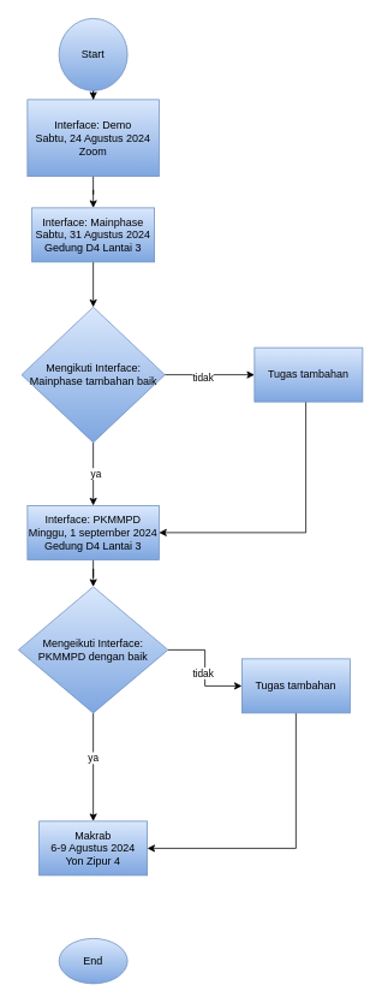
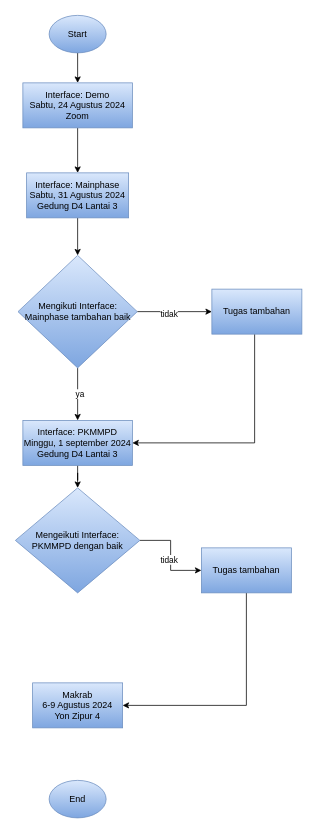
  <mxCell id="0" />
  <mxCell id="1" parent="0" />
  <mxCell id="2" style="edgeStyle=orthogonalEdgeStyle;rounded=0;orthogonalLoop=1;jettySize=auto;html=1;entryX=0.5;entryY=0;entryDx=0;entryDy=0;" edge="1" parent="1" source="3" target="5"><mxGeometry relative="1" as="geometry" /></mxCell>
- <mxCell id="3" value="Start" style="ellipse;whiteSpace=wrap;html=1;fillColor=#dae8fc;strokeColor=#6c8ebf;gradientColor=#7ea6e0;" vertex="1" parent="1"><mxGeometry x="65" y="20" width="76" height="80" as="geometry" /></mxCell>
+ <mxCell id="3" value="Start" style="ellipse;whiteSpace=wrap;html=1;fillColor=#dae8fc;strokeColor=#6c8ebf;gradientColor=#7ea6e0;" vertex="1" parent="1"><mxGeometry x="65" y="20" width="76" height="50" as="geometry" /></mxCell>
  <mxCell id="4" value="" style="edgeStyle=orthogonalEdgeStyle;rounded=0;orthogonalLoop=1;jettySize=auto;html=1;" edge="1" parent="1" source="5" target="7"><mxGeometry relative="1" as="geometry" /></mxCell>
- <mxCell id="5" value="Interface: Demo&lt;div&gt;Sabtu, 24 Agustus 2024&lt;/div&gt;&lt;div&gt;Zoom&lt;/div&gt;" style="rounded=0;whiteSpace=wrap;html=1;fillColor=#dae8fc;strokeColor=#6c8ebf;gradientColor=#7ea6e0;" vertex="1" parent="1"><mxGeometry x="30" y="110" width="146" height="85" as="geometry" /></mxCell>
+ <mxCell id="5" value="Interface: Demo&lt;div&gt;Sabtu, 24 Agustus 2024&lt;/div&gt;&lt;div&gt;Zoom&lt;/div&gt;" style="rounded=0;whiteSpace=wrap;html=1;fillColor=#dae8fc;strokeColor=#6c8ebf;gradientColor=#7ea6e0;" vertex="1" parent="1"><mxGeometry x="30" y="110" width="146" height="60" as="geometry" /></mxCell>
  <mxCell id="6" value="" style="edgeStyle=orthogonalEdgeStyle;rounded=0;orthogonalLoop=1;jettySize=auto;html=1;" edge="1" parent="1" source="7" target="12"><mxGeometry relative="1" as="geometry" /></mxCell>
  <mxCell id="7" value="Interface: Mainphase&lt;div&gt;Sabtu, 31 Agustus 2024&lt;/div&gt;&lt;div&gt;Gedung D4 Lantai 3&lt;/div&gt;" style="whiteSpace=wrap;html=1;fillColor=#dae8fc;strokeColor=#6c8ebf;rounded=0;gradientColor=#7ea6e0;" vertex="1" parent="1"><mxGeometry x="35" y="230" width="136" height="60" as="geometry" /></mxCell>
  <mxCell id="8" value="" style="edgeStyle=orthogonalEdgeStyle;rounded=0;orthogonalLoop=1;jettySize=auto;html=1;" edge="1" parent="1" source="12" target="14"><mxGeometry relative="1" as="geometry" /></mxCell>
  <mxCell id="9" value="tidak" style="edgeLabel;html=1;align=center;verticalAlign=middle;resizable=0;points=[];" vertex="1" connectable="0" parent="8"><mxGeometry x="-0.154" y="-2" relative="1" as="geometry"><mxPoint as="offset" /></mxGeometry></mxCell>
  <mxCell id="10" value="" style="edgeStyle=orthogonalEdgeStyle;rounded=0;orthogonalLoop=1;jettySize=auto;html=1;" edge="1" parent="1" source="12" target="16"><mxGeometry relative="1" as="geometry" /></mxCell>
  <mxCell id="11" value="ya" style="edgeLabel;html=1;align=center;verticalAlign=middle;resizable=0;points=[];" vertex="1" connectable="0" parent="10"><mxGeometry x="-0.028" y="2" relative="1" as="geometry"><mxPoint as="offset" /></mxGeometry></mxCell>
  <mxCell id="12" value="Mengikuti Interface: Mainphase tambahan baik" style="rhombus;whiteSpace=wrap;html=1;fillColor=#dae8fc;strokeColor=#6c8ebf;rounded=0;gradientColor=#7ea6e0;" vertex="1" parent="1"><mxGeometry x="23.5" y="340" width="159" height="150" as="geometry" /></mxCell>
  <mxCell id="13" style="edgeStyle=orthogonalEdgeStyle;rounded=0;orthogonalLoop=1;jettySize=auto;html=1;entryX=1;entryY=0.5;entryDx=0;entryDy=0;" edge="1" parent="1" source="14" target="16"><mxGeometry relative="1" as="geometry"><Array as="points"><mxPoint x="339" y="590" /></Array></mxGeometry></mxCell>
  <mxCell id="14" value="Tugas tambahan" style="whiteSpace=wrap;html=1;fillColor=#dae8fc;strokeColor=#6c8ebf;rounded=0;gradientColor=#7ea6e0;" vertex="1" parent="1"><mxGeometry x="282" y="385" width="120" height="60" as="geometry" /></mxCell>
  <mxCell id="15" value="" style="edgeStyle=orthogonalEdgeStyle;rounded=0;orthogonalLoop=1;jettySize=auto;html=1;" edge="1" parent="1" source="16" target="21"><mxGeometry relative="1" as="geometry" /></mxCell>
  <mxCell id="16" value="Interface: PKMMPD&lt;div&gt;Minggu, 1 september 2024&lt;/div&gt;&lt;div&gt;Gedung D4 Lantai 3&lt;/div&gt;" style="whiteSpace=wrap;html=1;fillColor=#dae8fc;strokeColor=#6c8ebf;rounded=0;gradientColor=#7ea6e0;" vertex="1" parent="1"><mxGeometry x="30" y="560" width="146" height="60" as="geometry" /></mxCell>
  <mxCell id="17" value="" style="edgeStyle=orthogonalEdgeStyle;rounded=0;orthogonalLoop=1;jettySize=auto;html=1;" edge="1" parent="1" source="21" target="23"><mxGeometry relative="1" as="geometry" /></mxCell>
  <mxCell id="18" value="tidak" style="edgeLabel;html=1;align=center;verticalAlign=middle;resizable=0;points=[];" vertex="1" connectable="0" parent="17"><mxGeometry x="0.08" y="-3" relative="1" as="geometry"><mxPoint as="offset" /></mxGeometry></mxCell>
- <mxCell id="19" value="" style="edgeStyle=orthogonalEdgeStyle;rounded=0;orthogonalLoop=1;jettySize=auto;html=1;" edge="1" parent="1" source="21" target="24"><mxGeometry relative="1" as="geometry" /></mxCell>
- <mxCell id="20" value="ya" style="edgeLabel;html=1;align=center;verticalAlign=middle;resizable=0;points=[];" vertex="1" connectable="0" parent="19"><mxGeometry x="-0.183" y="-1" relative="1" as="geometry"><mxPoint as="offset" /></mxGeometry></mxCell>
  <mxCell id="21" value="Mengeikuti Interface: PKMMPD dengan baik" style="rhombus;whiteSpace=wrap;html=1;fillColor=#dae8fc;strokeColor=#6c8ebf;rounded=0;gradientColor=#7ea6e0;" vertex="1" parent="1"><mxGeometry x="20" y="650" width="166" height="140" as="geometry" /></mxCell>
  <mxCell id="22" style="edgeStyle=orthogonalEdgeStyle;rounded=0;orthogonalLoop=1;jettySize=auto;html=1;entryX=1;entryY=0.5;entryDx=0;entryDy=0;" edge="1" parent="1" source="23" target="24"><mxGeometry relative="1" as="geometry"><Array as="points"><mxPoint x="328" y="940" /></Array></mxGeometry></mxCell>
  <mxCell id="23" value="Tugas tambahan" style="whiteSpace=wrap;html=1;fillColor=#dae8fc;strokeColor=#6c8ebf;rounded=0;gradientColor=#7ea6e0;" vertex="1" parent="1"><mxGeometry x="268" y="730" width="120" height="60" as="geometry" /></mxCell>
  <mxCell id="24" value="Makrab&lt;div&gt;6-9 Agustus 2024&lt;/div&gt;&lt;div&gt;Yon Zipur 4&lt;/div&gt;" style="whiteSpace=wrap;html=1;fillColor=#dae8fc;strokeColor=#6c8ebf;rounded=0;gradientColor=#7ea6e0;" vertex="1" parent="1"><mxGeometry x="43" y="910" width="120" height="60" as="geometry" /></mxCell>
  <mxCell id="25" value="End" style="ellipse;whiteSpace=wrap;html=1;fillColor=#dae8fc;strokeColor=#6c8ebf;gradientColor=#7ea6e0;" vertex="1" parent="1"><mxGeometry x="65" y="1040" width="76" height="50" as="geometry" /></mxCell>
